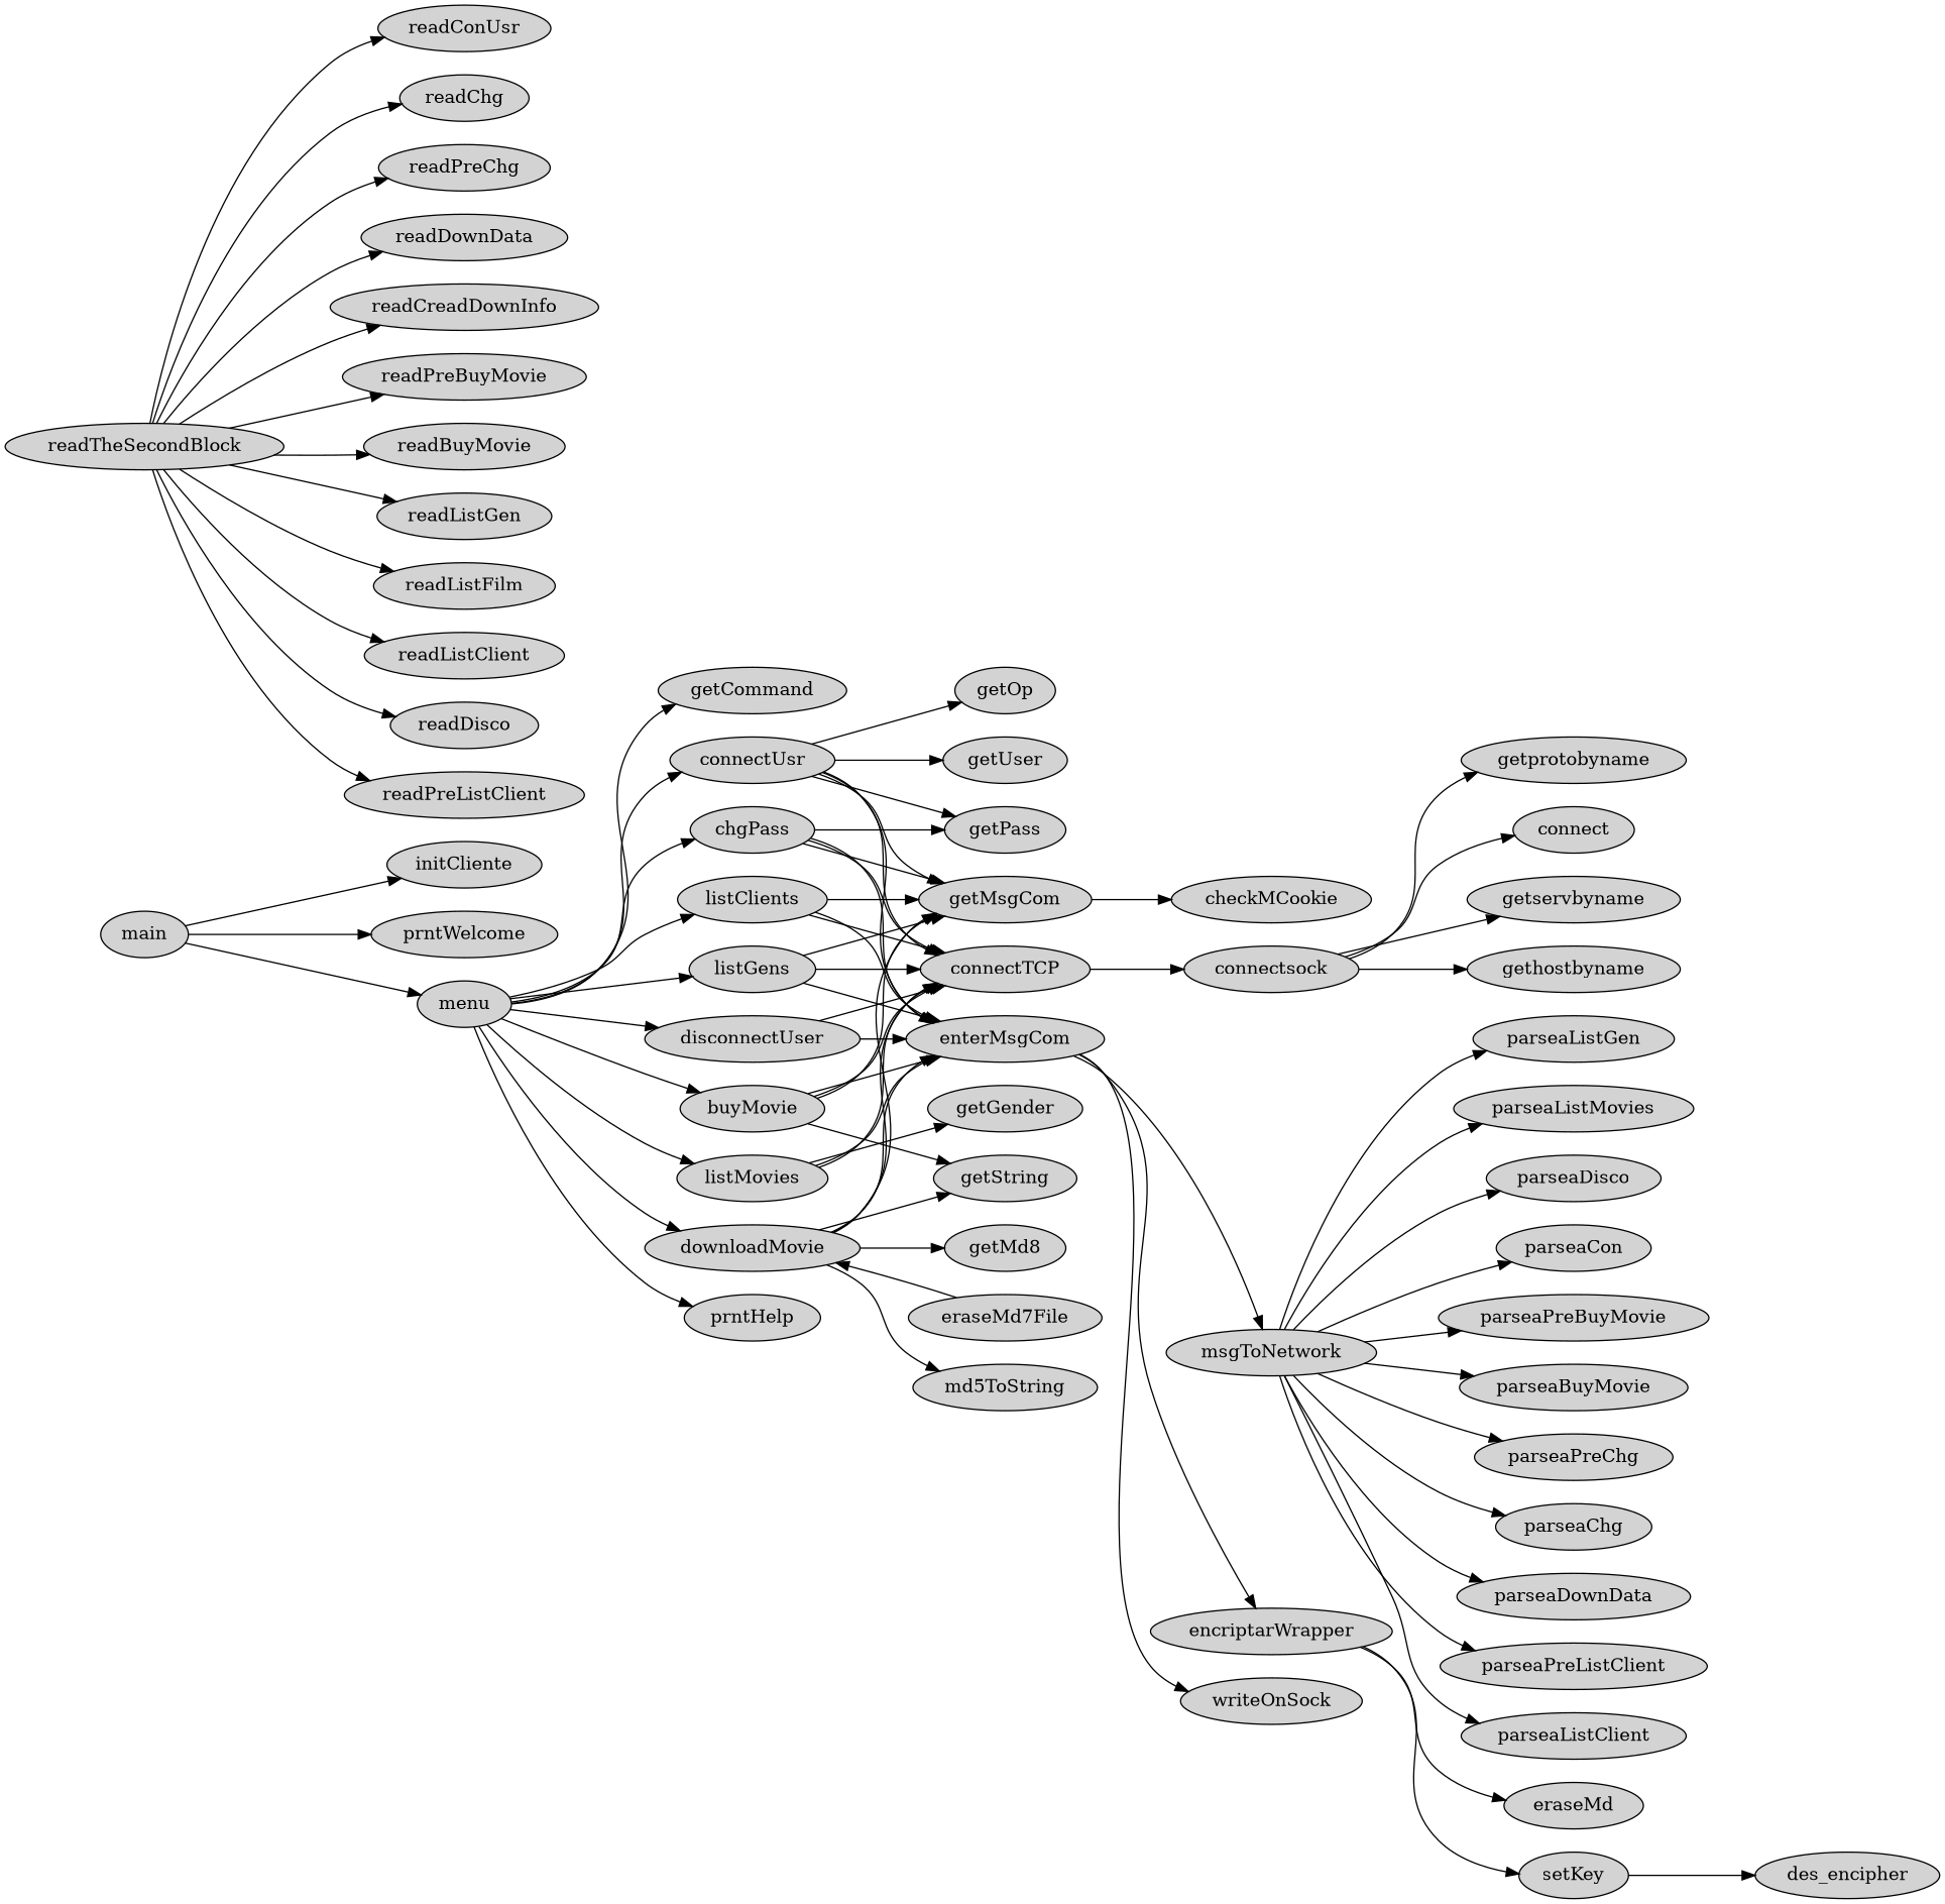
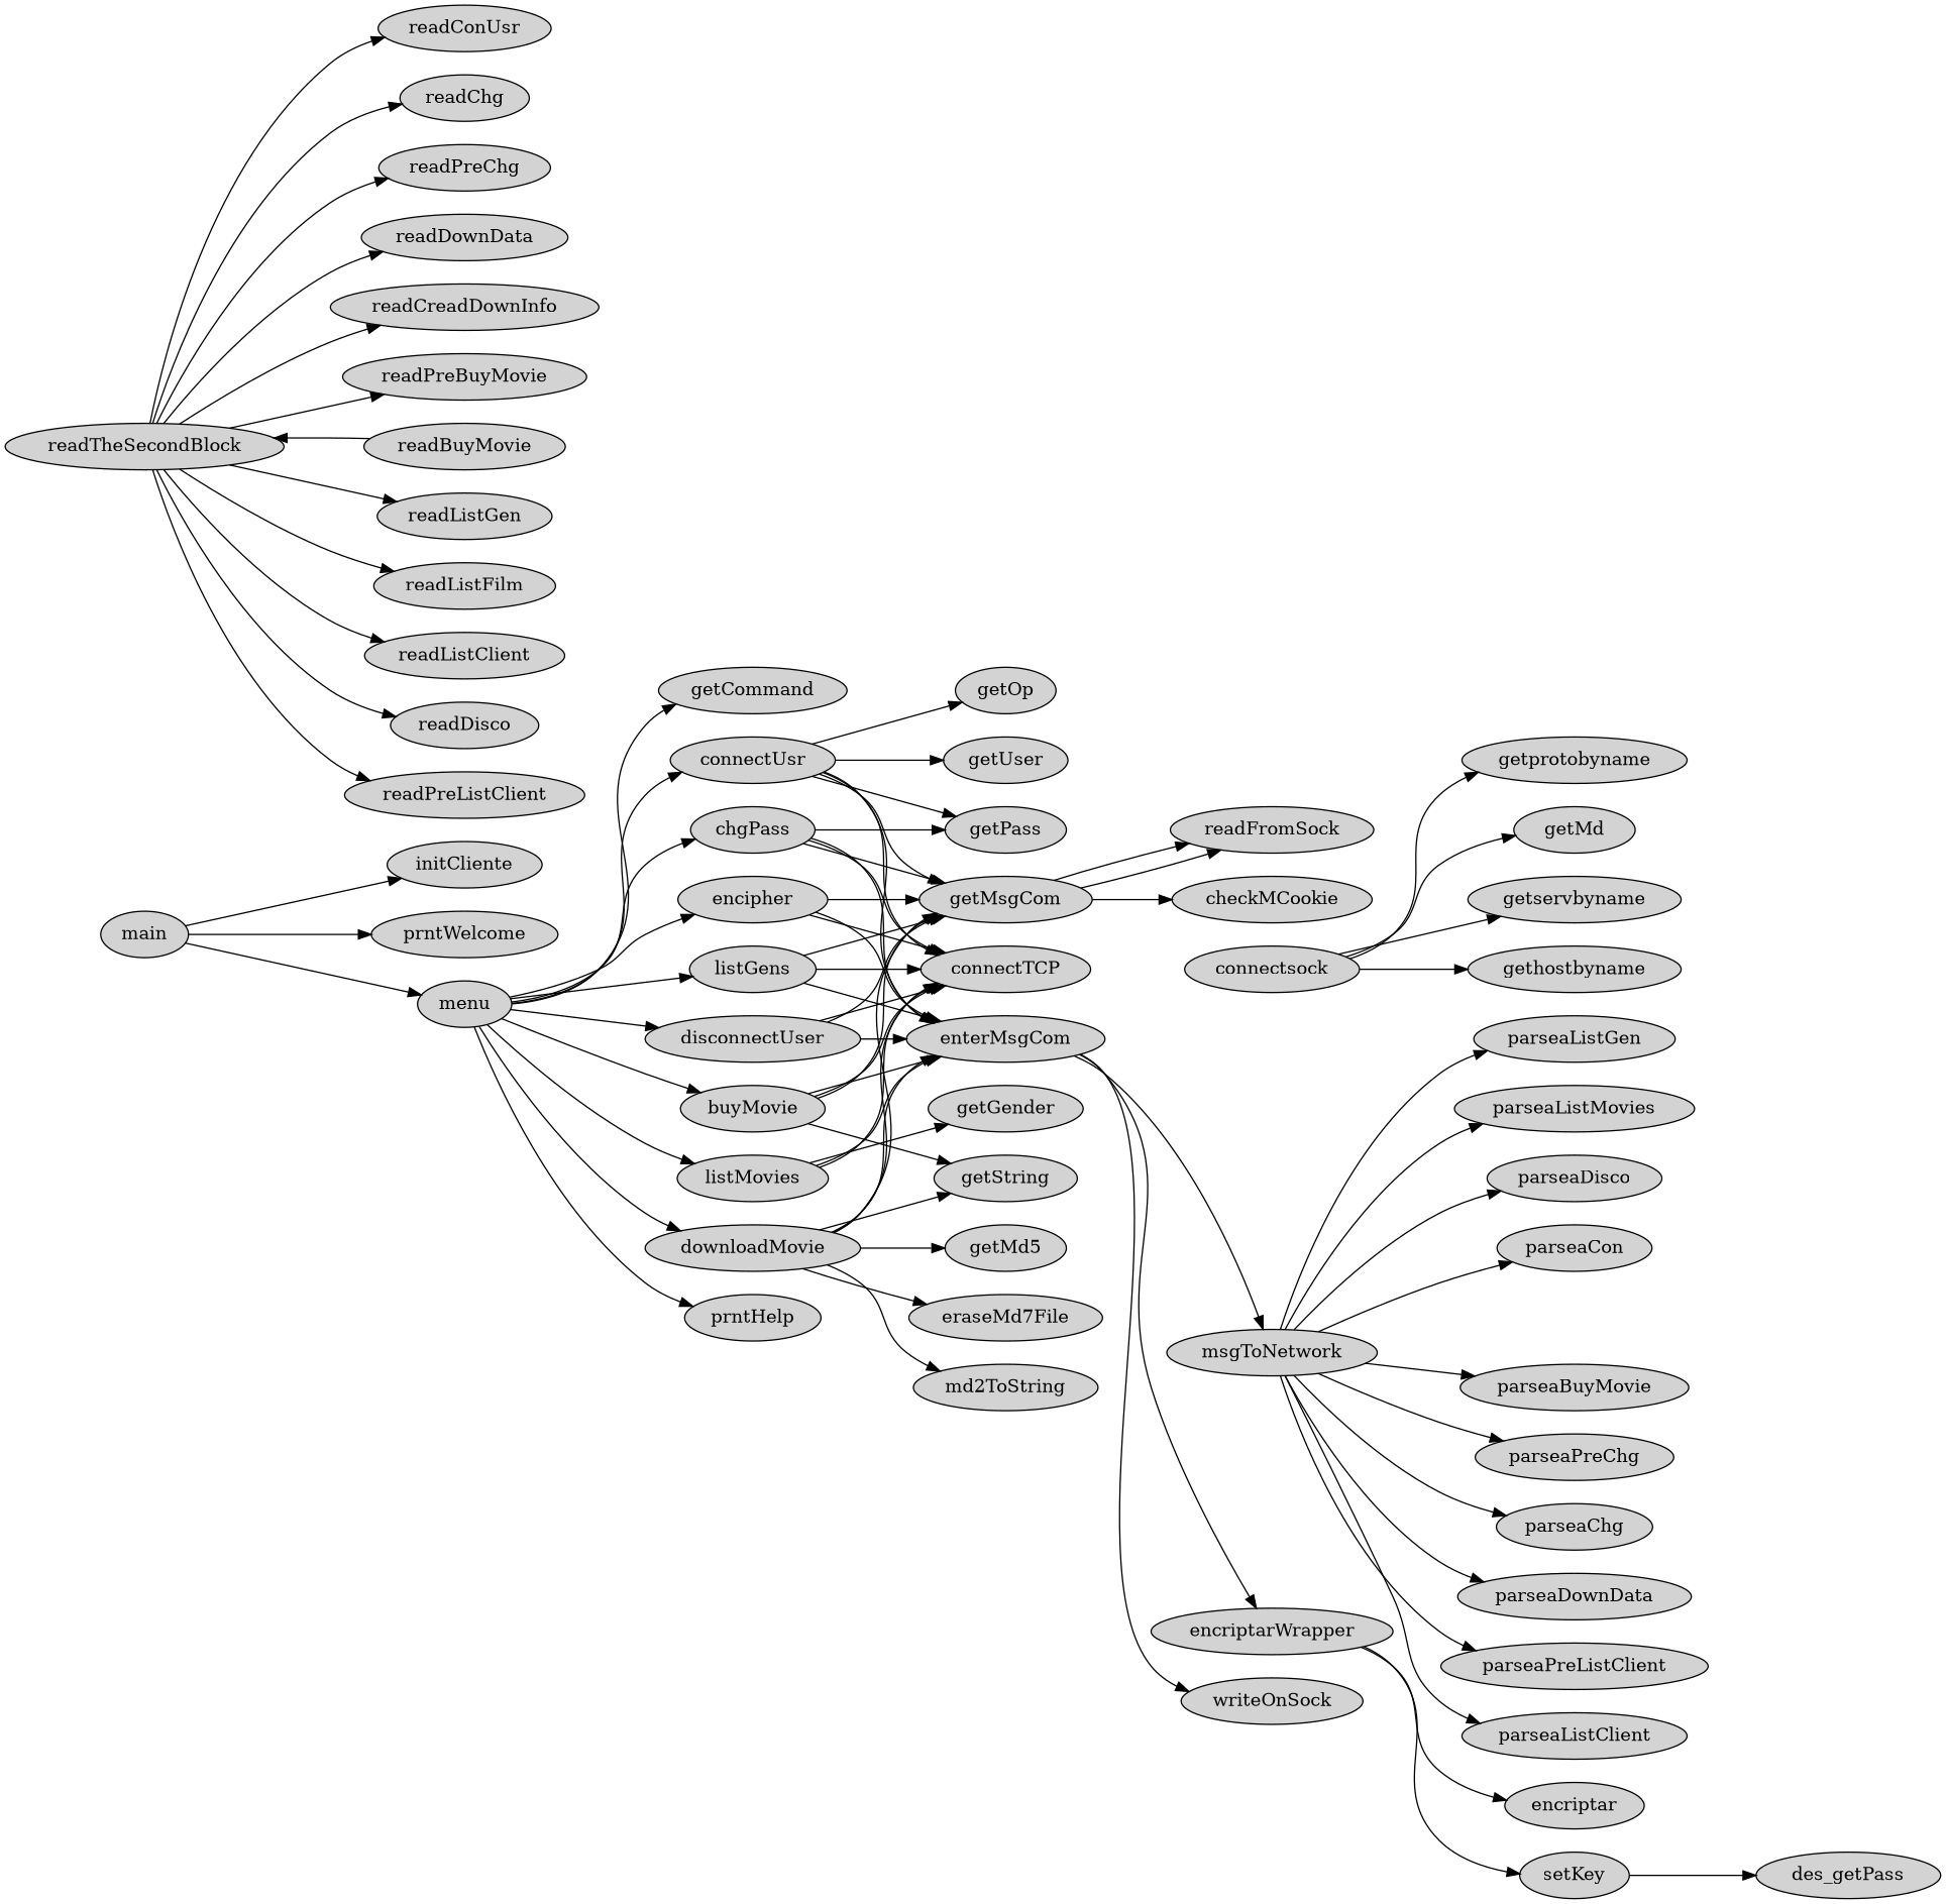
  digraph {
    rankdir=LR
    node [style=filled]
    main
    initCliente
    prntWelcome
    menu
    getCommand
    connectUsr
    chgPass
    downloadMovie
    buyMovie
-   listClients
+   listClients [label=encipher]
    listGens
    listMovies
    disconnectUser
    prntHelp
    connectTCP
    enterMsgCom
    getMsgCom
    getPass
    getUser
    getOp
    getString
-   getMd5 [label=getMd8]
+   getMd5
    n23 [label=eraseMd7File]
-   md5ToString
+   md5ToString [label=md2ToString]
    getGender
    connectsock
    msgToNetwork
    encriptarWrapper
    writeOnSock
+   readFromSock
    checkMCookie
    getservbyname
    gethostbyname
    getprotobyname
-   connect
+   connect [label=getMd]
    parseaCon
-   parseaPreBuyMovie
    parseaBuyMovie
    parseaPreChg
    parseaChg
    parseaDownData
    parseaPreListClient
    parseaListClient
    parseaListGen
    parseaListMovies
    parseaDisco
    setKey
-   encriptar [label=eraseMd]
+   encriptar
    readTheSecondBlock
    readConUsr
    readChg
    readPreChg
    readDownData
    readCreadDownInfo
    readPreBuyMovie
    readBuyMovie
    readListGen
    readListFilm
    readListClient
    readDisco
    readPreListClient
-   des_encipher
+   des_encipher [label=des_getPass]
    main -> initCliente
    main -> prntWelcome
    main -> menu
    menu -> getCommand
    menu -> connectUsr
    menu -> chgPass
    menu -> downloadMovie
    menu -> buyMovie
    menu -> listClients
    menu -> listGens
    menu -> listMovies
    menu -> disconnectUser
    menu -> prntHelp
    connectUsr -> connectTCP
    connectUsr -> enterMsgCom
    connectUsr -> getMsgCom
    connectUsr -> getPass
    connectUsr -> getUser
    connectUsr -> getOp
    chgPass -> connectTCP
    chgPass -> enterMsgCom
    chgPass -> getMsgCom
    chgPass -> getPass
    downloadMovie -> connectTCP
    downloadMovie -> enterMsgCom
    downloadMovie -> getMsgCom
    downloadMovie -> getString
    downloadMovie -> getMd5
-   n23 -> downloadMovie
+   downloadMovie -> n23
    downloadMovie -> md5ToString
    buyMovie -> connectTCP
    buyMovie -> enterMsgCom
    buyMovie -> getMsgCom
    buyMovie -> getString
    listClients -> connectTCP
    listClients -> enterMsgCom
    listClients -> getMsgCom
    listGens -> connectTCP
    listGens -> enterMsgCom
    listGens -> getMsgCom
    listMovies -> connectTCP
    listMovies -> enterMsgCom
    listMovies -> getGender
    disconnectUser -> connectTCP
    disconnectUser -> enterMsgCom
-   connectTCP -> connectsock
+   disconnectUser -> getMsgCom
    enterMsgCom -> msgToNetwork
    enterMsgCom -> encriptarWrapper
    enterMsgCom -> writeOnSock
+   getMsgCom -> readFromSock
+   getMsgCom -> readFromSock
    getMsgCom -> checkMCookie
    connectsock -> getservbyname
    connectsock -> gethostbyname
    connectsock -> getprotobyname
    connectsock -> connect
    msgToNetwork -> parseaCon
-   msgToNetwork -> parseaPreBuyMovie
    msgToNetwork -> parseaBuyMovie
    msgToNetwork -> parseaPreChg
    msgToNetwork -> parseaChg
    msgToNetwork -> parseaDownData
    msgToNetwork -> parseaPreListClient
    msgToNetwork -> parseaListClient
    msgToNetwork -> parseaListGen
    msgToNetwork -> parseaListMovies
    msgToNetwork -> parseaDisco
    encriptarWrapper -> setKey
    encriptarWrapper -> encriptar
    setKey -> des_encipher
    readTheSecondBlock -> readConUsr
    readTheSecondBlock -> readChg
    readTheSecondBlock -> readPreChg
    readTheSecondBlock -> readDownData
    readTheSecondBlock -> readCreadDownInfo
    readTheSecondBlock -> readPreBuyMovie
-   readTheSecondBlock -> readBuyMovie
+   readBuyMovie -> readTheSecondBlock
    readTheSecondBlock -> readListGen
    readTheSecondBlock -> readListFilm
    readTheSecondBlock -> readListClient
    readTheSecondBlock -> readDisco
    readTheSecondBlock -> readPreListClient
  }
